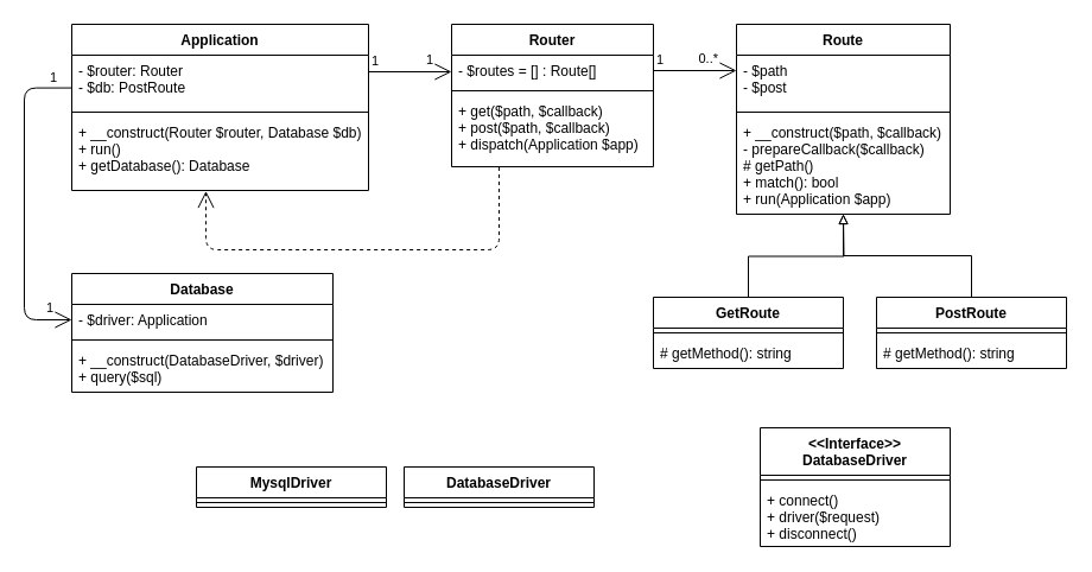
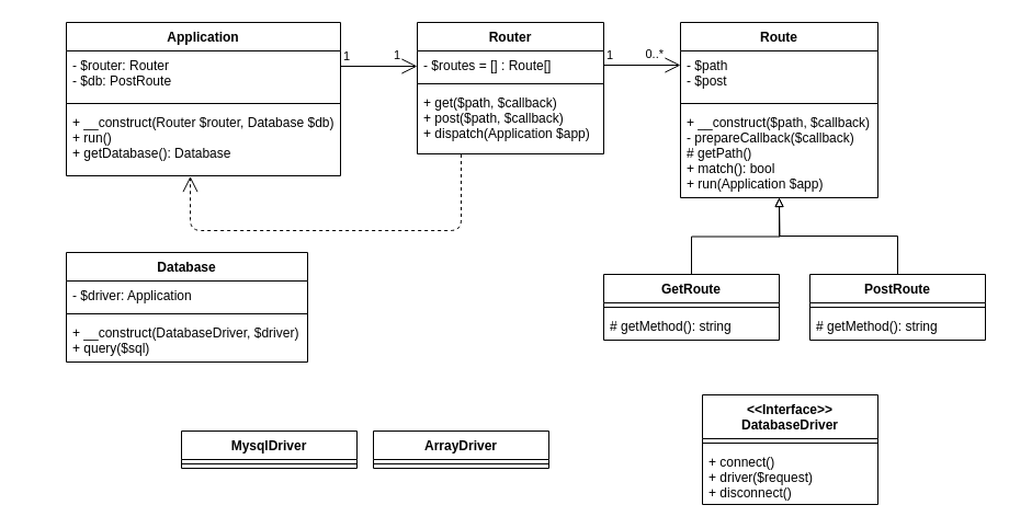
  <mxCell id="0" />
  <mxCell id="1" parent="0" />
  <mxCell id="2" value="Route" style="swimlane;fontStyle=1;align=center;verticalAlign=top;childLayout=stackLayout;horizontal=1;startSize=26;horizontalStack=0;resizeParent=1;resizeParentMax=0;resizeLast=0;collapsible=1;marginBottom=0;" vertex="1" parent="1"><mxGeometry x="620" y="20" width="180" height="160" as="geometry" /></mxCell>
  <mxCell id="3" value="- $path&#10;- $post" style="text;strokeColor=none;fillColor=none;align=left;verticalAlign=top;spacingLeft=4;spacingRight=4;overflow=hidden;rotatable=0;points=[[0,0.5],[1,0.5]];portConstraint=eastwest;" vertex="1" parent="2"><mxGeometry y="26" width="180" height="44" as="geometry" /></mxCell>
  <mxCell id="4" value="" style="line;strokeWidth=1;fillColor=none;align=left;verticalAlign=middle;spacingTop=-1;spacingLeft=3;spacingRight=3;rotatable=0;labelPosition=right;points=[];portConstraint=eastwest;" vertex="1" parent="2"><mxGeometry y="70" width="180" height="8" as="geometry" /></mxCell>
  <mxCell id="5" value="+ __construct($path, $callback)&#10;- prepareCallback($callback)&#10;# getPath()&#10;+ match(): bool&#10;+ run(Application $app)" style="text;strokeColor=none;fillColor=none;align=left;verticalAlign=top;spacingLeft=4;spacingRight=4;overflow=hidden;rotatable=0;points=[[0,0.5],[1,0.5]];portConstraint=eastwest;" vertex="1" parent="2"><mxGeometry y="78" width="180" height="82" as="geometry" /></mxCell>
  <mxCell id="6" style="edgeStyle=orthogonalEdgeStyle;rounded=0;orthogonalLoop=1;jettySize=auto;html=1;exitX=0.5;exitY=0;exitDx=0;exitDy=0;entryX=0.5;entryY=1;entryDx=0;entryDy=0;entryPerimeter=0;endArrow=block;endFill=0;" edge="1" parent="1" source="7" target="5"><mxGeometry relative="1" as="geometry" /></mxCell>
  <mxCell id="7" value="PostRoute" style="swimlane;fontStyle=1;align=center;verticalAlign=top;childLayout=stackLayout;horizontal=1;startSize=26;horizontalStack=0;resizeParent=1;resizeParentMax=0;resizeLast=0;collapsible=1;marginBottom=0;rounded=0;" vertex="1" parent="1"><mxGeometry x="738" y="250" width="160" height="60" as="geometry" /></mxCell>
  <mxCell id="8" value="" style="line;strokeWidth=1;fillColor=none;align=left;verticalAlign=middle;spacingTop=-1;spacingLeft=3;spacingRight=3;rotatable=0;labelPosition=right;points=[];portConstraint=eastwest;" vertex="1" parent="7"><mxGeometry y="26" width="160" height="8" as="geometry" /></mxCell>
  <mxCell id="9" value="# getMethod(): string" style="text;strokeColor=none;fillColor=none;align=left;verticalAlign=top;spacingLeft=4;spacingRight=4;overflow=hidden;rotatable=0;points=[[0,0.5],[1,0.5]];portConstraint=eastwest;" vertex="1" parent="7"><mxGeometry y="34" width="160" height="26" as="geometry" /></mxCell>
  <mxCell id="10" style="edgeStyle=orthogonalEdgeStyle;rounded=0;orthogonalLoop=1;jettySize=auto;html=1;exitX=0.5;exitY=0;exitDx=0;exitDy=0;endArrow=block;endFill=0;" edge="1" parent="1" source="11"><mxGeometry relative="1" as="geometry"><mxPoint x="710" y="180" as="targetPoint" /></mxGeometry></mxCell>
  <mxCell id="11" value="GetRoute" style="swimlane;fontStyle=1;align=center;verticalAlign=top;childLayout=stackLayout;horizontal=1;startSize=26;horizontalStack=0;resizeParent=1;resizeParentMax=0;resizeLast=0;collapsible=1;marginBottom=0;rounded=0;" vertex="1" parent="1"><mxGeometry x="550" y="250" width="160" height="60" as="geometry" /></mxCell>
  <mxCell id="12" value="" style="line;strokeWidth=1;fillColor=none;align=left;verticalAlign=middle;spacingTop=-1;spacingLeft=3;spacingRight=3;rotatable=0;labelPosition=right;points=[];portConstraint=eastwest;" vertex="1" parent="11"><mxGeometry y="26" width="160" height="8" as="geometry" /></mxCell>
  <mxCell id="13" value="# getMethod(): string" style="text;strokeColor=none;fillColor=none;align=left;verticalAlign=top;spacingLeft=4;spacingRight=4;overflow=hidden;rotatable=0;points=[[0,0.5],[1,0.5]];portConstraint=eastwest;" vertex="1" parent="11"><mxGeometry y="34" width="160" height="26" as="geometry" /></mxCell>
  <mxCell id="14" value="&lt;&lt;Interface&gt;&gt;&#10;DatabaseDriver" style="swimlane;fontStyle=1;align=center;verticalAlign=top;childLayout=stackLayout;horizontal=1;startSize=40;horizontalStack=0;resizeParent=1;resizeParentMax=0;resizeLast=0;collapsible=1;marginBottom=0;rounded=0;" vertex="1" parent="1"><mxGeometry x="640" y="360" width="160" height="100" as="geometry" /></mxCell>
  <mxCell id="15" value="" style="line;strokeWidth=1;fillColor=none;align=left;verticalAlign=middle;spacingTop=-1;spacingLeft=3;spacingRight=3;rotatable=0;labelPosition=right;points=[];portConstraint=eastwest;" vertex="1" parent="14"><mxGeometry y="40" width="160" height="8" as="geometry" /></mxCell>
  <mxCell id="16" value="+ connect()&#10;+ driver($request)&#10;+ disconnect()" style="text;strokeColor=none;fillColor=none;align=left;verticalAlign=top;spacingLeft=4;spacingRight=4;overflow=hidden;rotatable=0;points=[[0,0.5],[1,0.5]];portConstraint=eastwest;" vertex="1" parent="14"><mxGeometry y="48" width="160" height="52" as="geometry" /></mxCell>
  <mxCell id="17" value="MysqlDriver" style="swimlane;fontStyle=1;align=center;verticalAlign=top;childLayout=stackLayout;horizontal=1;startSize=26;horizontalStack=0;resizeParent=1;resizeParentMax=0;resizeLast=0;collapsible=1;marginBottom=0;rounded=0;" vertex="1" parent="1"><mxGeometry x="165" y="393" width="160" height="34" as="geometry" /></mxCell>
  <mxCell id="18" value="" style="line;strokeWidth=1;fillColor=none;align=left;verticalAlign=middle;spacingTop=-1;spacingLeft=3;spacingRight=3;rotatable=0;labelPosition=right;points=[];portConstraint=eastwest;" vertex="1" parent="17"><mxGeometry y="26" width="160" height="8" as="geometry" /></mxCell>
  <mxCell id="19" value="" style="endArrow=open;html=1;endSize=12;startArrow=none;startSize=14;startFill=0;edgeStyle=orthogonalEdgeStyle;shadow=0;exitX=1;exitY=0.5;exitDx=0;exitDy=0;" edge="1" parent="1" source="23"><mxGeometry x="0.298" y="-12" relative="1" as="geometry"><mxPoint x="400" y="210" as="sourcePoint" /><mxPoint x="620" y="59" as="targetPoint" /><Array as="points"><mxPoint x="620" y="59" /></Array><mxPoint as="offset" /></mxGeometry></mxCell>
  <mxCell id="20" value="1" style="edgeLabel;resizable=0;html=1;align=left;verticalAlign=top;" connectable="0" vertex="1" parent="19"><mxGeometry x="-1" relative="1" as="geometry"><mxPoint x="1" y="-22" as="offset" /></mxGeometry></mxCell>
  <mxCell id="21" value="0..*" style="edgeLabel;resizable=0;html=1;align=right;verticalAlign=top;" connectable="0" vertex="1" parent="19"><mxGeometry x="1" relative="1" as="geometry"><mxPoint x="-15" y="-23" as="offset" /></mxGeometry></mxCell>
  <mxCell id="22" value="Router" style="swimlane;fontStyle=1;align=center;verticalAlign=top;childLayout=stackLayout;horizontal=1;startSize=26;horizontalStack=0;resizeParent=1;resizeParentMax=0;resizeLast=0;collapsible=1;marginBottom=0;" vertex="1" parent="1"><mxGeometry x="380" y="20" width="170" height="120" as="geometry" /></mxCell>
  <mxCell id="23" value="- $routes = [] : Route[]" style="text;strokeColor=none;fillColor=none;align=left;verticalAlign=top;spacingLeft=4;spacingRight=4;overflow=hidden;rotatable=0;points=[[0,0.5],[1,0.5]];portConstraint=eastwest;" vertex="1" parent="22"><mxGeometry y="26" width="170" height="26" as="geometry" /></mxCell>
  <mxCell id="24" value="" style="line;strokeWidth=1;fillColor=none;align=left;verticalAlign=middle;spacingTop=-1;spacingLeft=3;spacingRight=3;rotatable=0;labelPosition=right;points=[];portConstraint=eastwest;" vertex="1" parent="22"><mxGeometry y="52" width="170" height="8" as="geometry" /></mxCell>
  <mxCell id="25" value="+ get($path, $callback)&#10;+ post($path, $callback)&#10;+ dispatch(Application $app)&#10;&#10;" style="text;strokeColor=none;fillColor=none;align=left;verticalAlign=top;spacingLeft=4;spacingRight=4;overflow=hidden;rotatable=0;points=[[0,0.5],[1,0.5]];portConstraint=eastwest;" vertex="1" parent="22"><mxGeometry y="60" width="170" height="60" as="geometry" /></mxCell>
  <mxCell id="26" value="" style="endArrow=open;html=1;endSize=12;startArrow=none;startSize=14;startFill=0;edgeStyle=orthogonalEdgeStyle;shadow=0;exitX=1;exitY=0.5;exitDx=0;exitDy=0;" edge="1" parent="1"><mxGeometry x="0.298" y="-12" relative="1" as="geometry"><mxPoint x="309.97" y="60" as="sourcePoint" /><mxPoint x="379.97" y="60" as="targetPoint" /><Array as="points"><mxPoint x="379.97" y="60" /></Array><mxPoint as="offset" /></mxGeometry></mxCell>
  <mxCell id="27" value="1" style="edgeLabel;resizable=0;html=1;align=left;verticalAlign=top;" connectable="0" vertex="1" parent="26"><mxGeometry x="-1" relative="1" as="geometry"><mxPoint x="1" y="-22" as="offset" /></mxGeometry></mxCell>
  <mxCell id="28" value="1" style="edgeLabel;resizable=0;html=1;align=right;verticalAlign=top;" connectable="0" vertex="1" parent="26"><mxGeometry x="1" relative="1" as="geometry"><mxPoint x="-15" y="-23" as="offset" /></mxGeometry></mxCell>
  <mxCell id="29" value="Application" style="swimlane;fontStyle=1;align=center;verticalAlign=top;childLayout=stackLayout;horizontal=1;startSize=26;horizontalStack=0;resizeParent=1;resizeParentMax=0;resizeLast=0;collapsible=1;marginBottom=0;" vertex="1" parent="1"><mxGeometry x="60" y="20" width="250" height="140" as="geometry" /></mxCell>
  <mxCell id="30" value="- $router: Router&#10;- $db: PostRoute " style="text;strokeColor=none;fillColor=none;align=left;verticalAlign=top;spacingLeft=4;spacingRight=4;overflow=hidden;rotatable=0;points=[[0,0.5],[1,0.5]];portConstraint=eastwest;" vertex="1" parent="29"><mxGeometry y="26" width="250" height="44" as="geometry" /></mxCell>
  <mxCell id="31" value="" style="line;strokeWidth=1;fillColor=none;align=left;verticalAlign=middle;spacingTop=-1;spacingLeft=3;spacingRight=3;rotatable=0;labelPosition=right;points=[];portConstraint=eastwest;" vertex="1" parent="29"><mxGeometry y="70" width="250" height="8" as="geometry" /></mxCell>
  <mxCell id="32" value="+ __construct(Router $router, Database $db)&#10;+ run()&#10;+ getDatabase(): Database&#10;" style="text;strokeColor=none;fillColor=none;align=left;verticalAlign=top;spacingLeft=4;spacingRight=4;overflow=hidden;rotatable=0;points=[[0,0.5],[1,0.5]];portConstraint=eastwest;" vertex="1" parent="29"><mxGeometry y="78" width="250" height="62" as="geometry" /></mxCell>
  <mxCell id="33" value="" style="endArrow=open;endSize=12;dashed=1;html=1;shadow=0;exitX=0.235;exitY=1.008;exitDx=0;exitDy=0;exitPerimeter=0;entryX=0.452;entryY=1.008;entryDx=0;entryDy=0;entryPerimeter=0;" edge="1" parent="1" source="25" target="32"><mxGeometry width="160" relative="1" as="geometry"><mxPoint x="400" y="170" as="sourcePoint" /><mxPoint x="560" y="170" as="targetPoint" /><Array as="points"><mxPoint x="420" y="210" /><mxPoint x="173" y="210" /></Array></mxGeometry></mxCell>
  <mxCell id="34" value="Database" style="swimlane;fontStyle=1;align=center;verticalAlign=top;childLayout=stackLayout;horizontal=1;startSize=26;horizontalStack=0;resizeParent=1;resizeParentMax=0;resizeLast=0;collapsible=1;marginBottom=0;" vertex="1" parent="1"><mxGeometry x="60" y="230" width="220" height="100" as="geometry" /></mxCell>
  <mxCell id="35" value="- $driver: Application" style="text;strokeColor=none;fillColor=none;align=left;verticalAlign=top;spacingLeft=4;spacingRight=4;overflow=hidden;rotatable=0;points=[[0,0.5],[1,0.5]];portConstraint=eastwest;" vertex="1" parent="34"><mxGeometry y="26" width="220" height="26" as="geometry" /></mxCell>
  <mxCell id="36" value="" style="line;strokeWidth=1;fillColor=none;align=left;verticalAlign=middle;spacingTop=-1;spacingLeft=3;spacingRight=3;rotatable=0;labelPosition=right;points=[];portConstraint=eastwest;" vertex="1" parent="34"><mxGeometry y="52" width="220" height="8" as="geometry" /></mxCell>
  <mxCell id="37" value="+ __construct(DatabaseDriver, $driver)&#10;+ query($sql)&#10;" style="text;strokeColor=none;fillColor=none;align=left;verticalAlign=top;spacingLeft=4;spacingRight=4;overflow=hidden;rotatable=0;points=[[0,0.5],[1,0.5]];portConstraint=eastwest;" vertex="1" parent="34"><mxGeometry y="60" width="220" height="40" as="geometry" /></mxCell>
- <mxCell id="38" value="" style="endArrow=open;html=1;endSize=12;startArrow=none;startSize=14;startFill=0;edgeStyle=orthogonalEdgeStyle;shadow=0;exitX=0;exitY=0.627;exitDx=0;exitDy=0;exitPerimeter=0;entryX=0;entryY=0.5;entryDx=0;entryDy=0;" edge="1" parent="1" source="30" target="35"><mxGeometry x="0.298" y="-12" relative="1" as="geometry"><mxPoint x="-10.03" y="130" as="sourcePoint" /><mxPoint x="20" y="260" as="targetPoint" /><Array as="points"><mxPoint x="20" y="74" /><mxPoint x="20" y="269" /></Array><mxPoint as="offset" /></mxGeometry></mxCell>
- <mxCell id="39" value="1" style="edgeLabel;resizable=0;html=1;align=left;verticalAlign=top;" connectable="0" vertex="1" parent="38"><mxGeometry x="-1" relative="1" as="geometry"><mxPoint x="-20" y="-22" as="offset" /></mxGeometry></mxCell>
- <mxCell id="40" value="1" style="edgeLabel;resizable=0;html=1;align=right;verticalAlign=top;" connectable="0" vertex="1" parent="38"><mxGeometry x="1" relative="1" as="geometry"><mxPoint x="-15" y="-23" as="offset" /></mxGeometry></mxCell>
- <mxCell id="41" value="DatabaseDriver" style="swimlane;fontStyle=1;align=center;verticalAlign=top;childLayout=stackLayout;horizontal=1;startSize=26;horizontalStack=0;resizeParent=1;resizeParentMax=0;resizeLast=0;collapsible=1;marginBottom=0;rounded=0;" vertex="1" parent="1"><mxGeometry x="340" y="393" width="160" height="34" as="geometry" /></mxCell>
+ <mxCell id="41" value="ArrayDriver" style="swimlane;fontStyle=1;align=center;verticalAlign=top;childLayout=stackLayout;horizontal=1;startSize=26;horizontalStack=0;resizeParent=1;resizeParentMax=0;resizeLast=0;collapsible=1;marginBottom=0;rounded=0;" vertex="1" parent="1"><mxGeometry x="340" y="393" width="160" height="34" as="geometry" /></mxCell>
  <mxCell id="42" value="" style="line;strokeWidth=1;fillColor=none;align=left;verticalAlign=middle;spacingTop=-1;spacingLeft=3;spacingRight=3;rotatable=0;labelPosition=right;points=[];portConstraint=eastwest;" vertex="1" parent="41"><mxGeometry y="26" width="160" height="8" as="geometry" /></mxCell>
